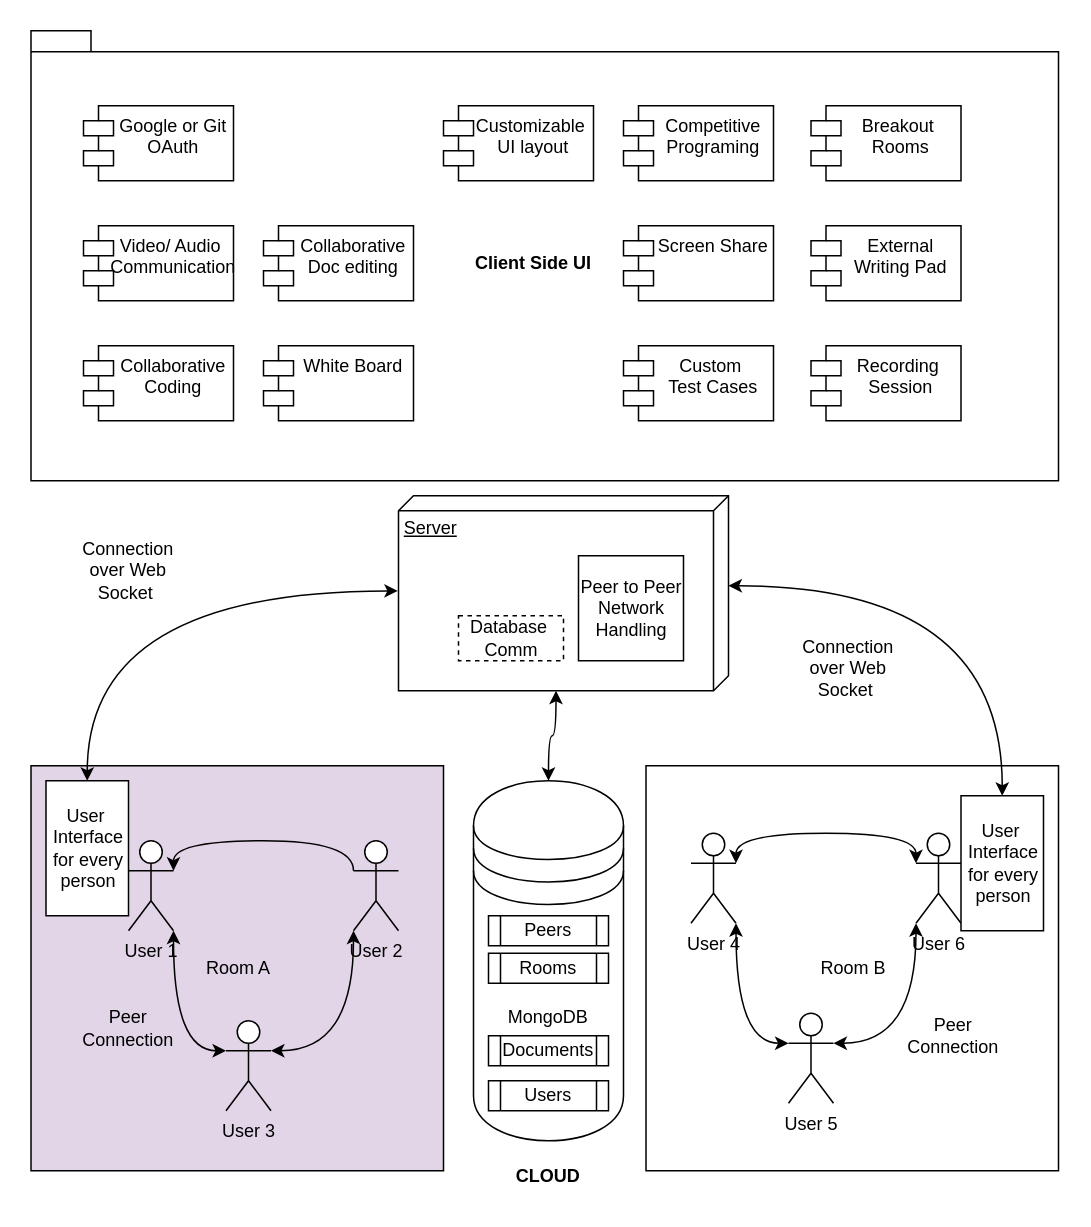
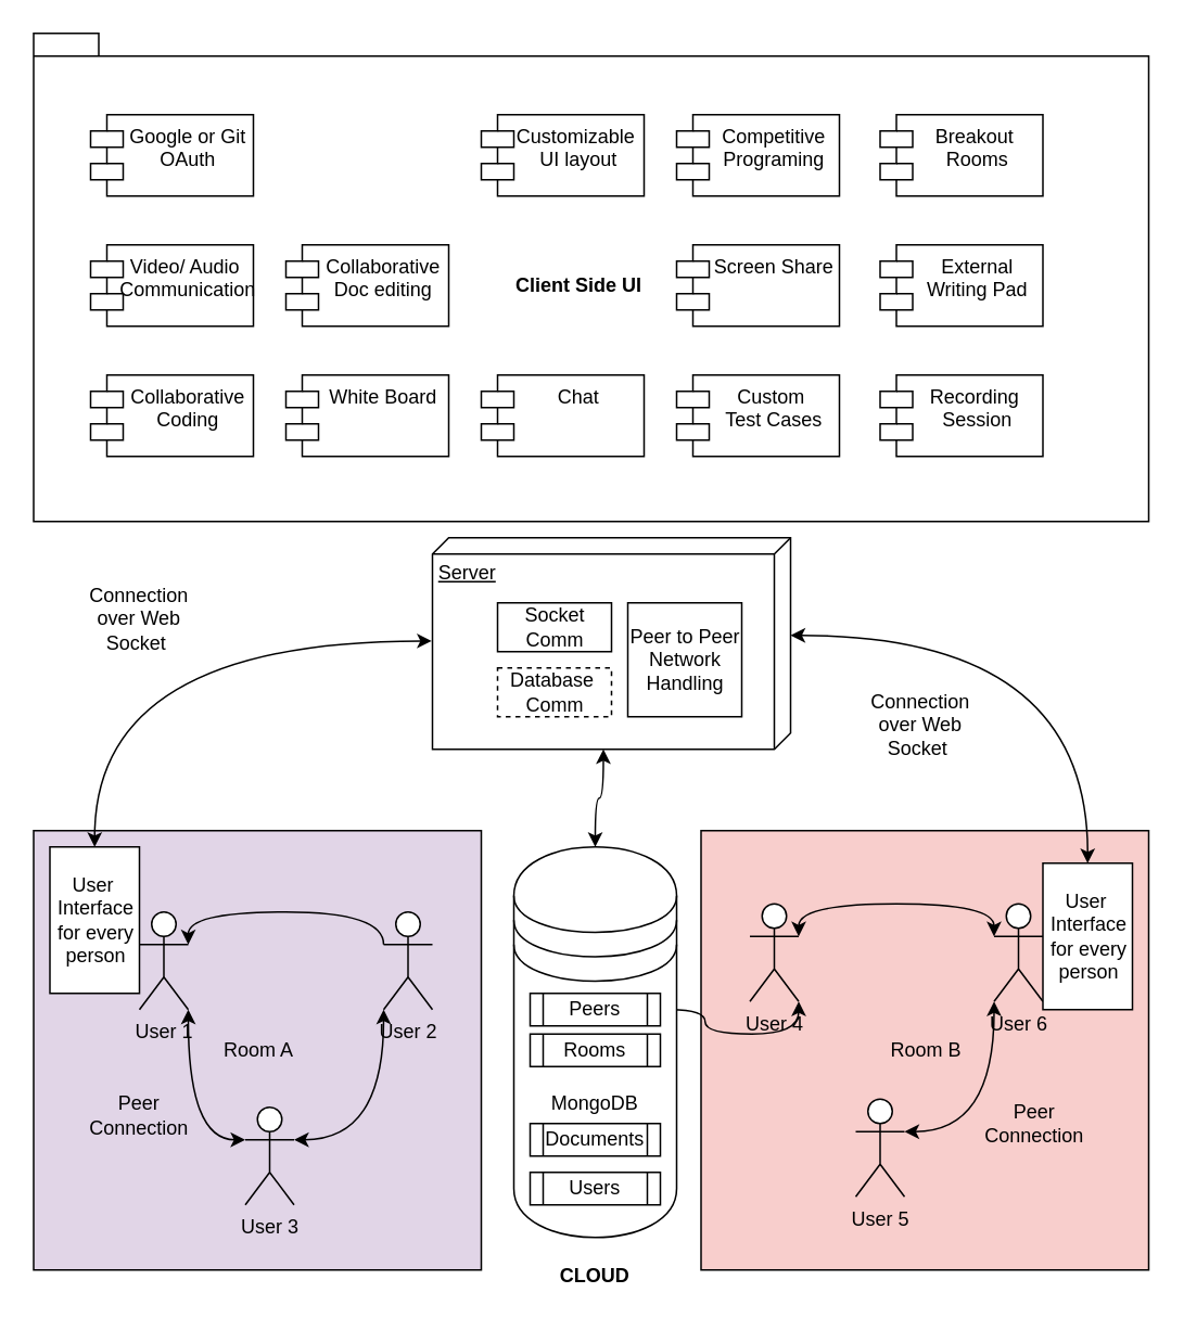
  <mxCell id="0" />
  <mxCell id="1" parent="0" />
  <mxCell id="2" value="Room A" style="html=1;fillColor=#e1d5e7;" vertex="1" parent="1"><mxGeometry x="20" y="510" width="275" height="270" as="geometry" /></mxCell>
  <mxCell id="3" value="Client Side UI&amp;nbsp; &amp;nbsp; &amp;nbsp;" style="shape=folder;fontStyle=1;spacingTop=10;tabWidth=40;tabHeight=14;tabPosition=left;html=1;" vertex="1" parent="1"><mxGeometry x="20" y="20" width="685" height="300" as="geometry" /></mxCell>
  <mxCell id="4" value="Google or Git&#10;OAuth" style="shape=module;align=left;spacingLeft=20;align=center;verticalAlign=top;" vertex="1" parent="1"><mxGeometry x="55" y="70" width="100" height="50" as="geometry" /></mxCell>
  <mxCell id="5" value="Collaborative&#10;Doc editing" style="shape=module;align=left;spacingLeft=20;align=center;verticalAlign=top;" vertex="1" parent="1"><mxGeometry x="175" y="150" width="100" height="50" as="geometry" /></mxCell>
  <mxCell id="6" value="Video/ Audio &#10;Communication" style="shape=module;align=left;spacingLeft=20;align=center;verticalAlign=top;" vertex="1" parent="1"><mxGeometry x="55" y="150" width="100" height="50" as="geometry" /></mxCell>
  <mxCell id="7" value="White Board" style="shape=module;align=left;spacingLeft=20;align=center;verticalAlign=top;" vertex="1" parent="1"><mxGeometry x="175" y="230" width="100" height="50" as="geometry" /></mxCell>
  <mxCell id="8" value="Collaborative&#10;Coding" style="shape=module;align=left;spacingLeft=20;align=center;verticalAlign=top;" vertex="1" parent="1"><mxGeometry x="55" y="230" width="100" height="50" as="geometry" /></mxCell>
+ <mxCell id="9" value="Chat" style="shape=module;align=left;spacingLeft=20;align=center;verticalAlign=top;" vertex="1" parent="1"><mxGeometry x="295" y="230" width="100" height="50" as="geometry" /></mxCell>
  <mxCell id="10" value="Competitive&#10;Programing" style="shape=module;align=left;spacingLeft=20;align=center;verticalAlign=top;" vertex="1" parent="1"><mxGeometry x="415" y="70" width="100" height="50" as="geometry" /></mxCell>
  <mxCell id="11" value="Screen Share&#10;" style="shape=module;align=left;spacingLeft=20;align=center;verticalAlign=top;" vertex="1" parent="1"><mxGeometry x="415" y="150" width="100" height="50" as="geometry" /></mxCell>
  <mxCell id="12" value="Custom &#10;Test Cases" style="shape=module;align=left;spacingLeft=20;align=center;verticalAlign=top;" vertex="1" parent="1"><mxGeometry x="415" y="230" width="100" height="50" as="geometry" /></mxCell>
  <mxCell id="13" value="Breakout &#10;Rooms" style="shape=module;align=left;spacingLeft=20;align=center;verticalAlign=top;" vertex="1" parent="1"><mxGeometry x="540" y="70" width="100" height="50" as="geometry" /></mxCell>
  <mxCell id="14" value="External&#10;Writing Pad&#10;" style="shape=module;align=left;spacingLeft=20;align=center;verticalAlign=top;" vertex="1" parent="1"><mxGeometry x="540" y="150" width="100" height="50" as="geometry" /></mxCell>
  <mxCell id="15" value="Recording &#10;Session" style="shape=module;align=left;spacingLeft=20;align=center;verticalAlign=top;" vertex="1" parent="1"><mxGeometry x="540" y="230" width="100" height="50" as="geometry" /></mxCell>
  <mxCell id="16" value="Customizable &#10;UI layout" style="shape=module;align=left;spacingLeft=20;align=center;verticalAlign=top;" vertex="1" parent="1"><mxGeometry x="295" y="70" width="100" height="50" as="geometry" /></mxCell>
  <mxCell id="17" style="edgeStyle=orthogonalEdgeStyle;rounded=0;orthogonalLoop=1;jettySize=auto;html=1;exitX=1;exitY=0.333;exitDx=0;exitDy=0;exitPerimeter=0;entryX=0;entryY=0.333;entryDx=0;entryDy=0;entryPerimeter=0;curved=1;endArrow=none;endFill=1;startArrow=classic;startFill=1;" edge="1" parent="1" source="19" target="22"><mxGeometry relative="1" as="geometry"><Array as="points"><mxPoint x="115" y="560" /><mxPoint x="235" y="560" /></Array></mxGeometry></mxCell>
  <mxCell id="18" style="edgeStyle=orthogonalEdgeStyle;curved=1;rounded=0;orthogonalLoop=1;jettySize=auto;html=1;exitX=1;exitY=1;exitDx=0;exitDy=0;exitPerimeter=0;entryX=0;entryY=0.333;entryDx=0;entryDy=0;entryPerimeter=0;startArrow=classic;startFill=1;endArrow=classic;endFill=1;" edge="1" parent="1" source="19" target="21"><mxGeometry relative="1" as="geometry" /></mxCell>
  <mxCell id="19" value="User 1&lt;br&gt;" style="shape=umlActor;verticalLabelPosition=bottom;verticalAlign=top;html=1;outlineConnect=0;" vertex="1" parent="1"><mxGeometry x="85" y="560" width="30" height="60" as="geometry" /></mxCell>
  <mxCell id="20" style="edgeStyle=orthogonalEdgeStyle;curved=1;rounded=0;orthogonalLoop=1;jettySize=auto;html=1;exitX=1;exitY=0.333;exitDx=0;exitDy=0;exitPerimeter=0;entryX=0;entryY=1;entryDx=0;entryDy=0;entryPerimeter=0;startArrow=classic;startFill=1;endArrow=classic;endFill=1;" edge="1" parent="1" source="21" target="22"><mxGeometry relative="1" as="geometry" /></mxCell>
  <mxCell id="21" value="User 3&lt;br&gt;" style="shape=umlActor;verticalLabelPosition=bottom;verticalAlign=top;html=1;outlineConnect=0;" vertex="1" parent="1"><mxGeometry x="150" y="680" width="30" height="60" as="geometry" /></mxCell>
  <mxCell id="22" value="User 2&lt;br&gt;" style="shape=umlActor;verticalLabelPosition=bottom;verticalAlign=top;html=1;outlineConnect=0;" vertex="1" parent="1"><mxGeometry x="235" y="560" width="30" height="60" as="geometry" /></mxCell>
  <mxCell id="23" value="Peer Connection" style="text;html=1;strokeColor=none;fillColor=none;align=center;verticalAlign=middle;whiteSpace=wrap;rounded=0;" vertex="1" parent="1"><mxGeometry x="55" y="670" width="60" height="30" as="geometry" /></mxCell>
  <mxCell id="24" value="Server&lt;br&gt;" style="verticalAlign=top;align=left;spacingTop=8;spacingLeft=2;spacingRight=12;shape=cube;size=10;direction=south;fontStyle=4;html=1;" vertex="1" parent="1"><mxGeometry x="265" y="330" width="220" height="130" as="geometry" /></mxCell>
+ <mxCell id="25" value="Socket &lt;br&gt;Comm" style="html=1;" vertex="1" parent="1"><mxGeometry x="305" y="370" width="70" height="30" as="geometry" /></mxCell>
  <mxCell id="26" value="Database&amp;nbsp;&lt;br&gt;Comm" style="html=1;dashed=1;" vertex="1" parent="1"><mxGeometry x="305" y="410" width="70" height="30" as="geometry" /></mxCell>
  <mxCell id="27" value="Peer to Peer&lt;br&gt;Network&lt;br&gt;Handling&lt;br&gt;" style="html=1;" vertex="1" parent="1"><mxGeometry x="385" y="370" width="70" height="70" as="geometry" /></mxCell>
  <mxCell id="28" style="edgeStyle=orthogonalEdgeStyle;curved=1;rounded=0;orthogonalLoop=1;jettySize=auto;html=1;exitX=0.5;exitY=0;exitDx=0;exitDy=0;entryX=0.488;entryY=1.002;entryDx=0;entryDy=0;entryPerimeter=0;startArrow=classic;startFill=1;endArrow=classic;endFill=1;" edge="1" parent="1" source="29" target="24"><mxGeometry relative="1" as="geometry" /></mxCell>
  <mxCell id="29" value="User&amp;nbsp;&lt;br&gt;Interface&lt;br&gt;for every&lt;br&gt;person" style="html=1;" vertex="1" parent="1"><mxGeometry x="30" y="520" width="55" height="90" as="geometry" /></mxCell>
  <mxCell id="30" value="Connection over Web Socket&amp;nbsp;" style="text;html=1;strokeColor=none;fillColor=none;align=center;verticalAlign=middle;whiteSpace=wrap;rounded=0;" vertex="1" parent="1"><mxGeometry x="55" y="365" width="60" height="30" as="geometry" /></mxCell>
- <mxCell id="31" value="Room B" style="html=1;" vertex="1" parent="1"><mxGeometry x="430" y="510" width="275" height="270" as="geometry" /></mxCell>
+ <mxCell id="31" value="Room B" style="html=1;fillColor=#f8cecc;" vertex="1" parent="1"><mxGeometry x="430" y="510" width="275" height="270" as="geometry" /></mxCell>
  <mxCell id="32" style="edgeStyle=orthogonalEdgeStyle;rounded=0;orthogonalLoop=1;jettySize=auto;html=1;exitX=1;exitY=0.333;exitDx=0;exitDy=0;exitPerimeter=0;entryX=0;entryY=0.333;entryDx=0;entryDy=0;entryPerimeter=0;curved=1;endArrow=classic;endFill=1;startArrow=classic;startFill=1;" edge="1" parent="1" source="34" target="37"><mxGeometry relative="1" as="geometry"><Array as="points"><mxPoint x="490" y="555" /><mxPoint x="610" y="555" /></Array></mxGeometry></mxCell>
- <mxCell id="33" style="edgeStyle=orthogonalEdgeStyle;curved=1;rounded=0;orthogonalLoop=1;jettySize=auto;html=1;exitX=1;exitY=1;exitDx=0;exitDy=0;exitPerimeter=0;entryX=0;entryY=0.333;entryDx=0;entryDy=0;entryPerimeter=0;startArrow=classic;startFill=1;endArrow=classic;endFill=1;" edge="1" parent="1" source="34" target="36"><mxGeometry relative="1" as="geometry" /></mxCell>
+ <mxCell id="33" style="edgeStyle=orthogonalEdgeStyle;curved=1;rounded=0;orthogonalLoop=1;jettySize=auto;html=1;exitX=1;exitY=1;exitDx=0;exitDy=0;exitPerimeter=0;startArrow=classic;startFill=1;endArrow=classic;endFill=1;" edge="1" parent="1" source="34" target="44"><mxGeometry relative="1" as="geometry" /></mxCell>
  <mxCell id="34" value="User 4&lt;br&gt;" style="shape=umlActor;verticalLabelPosition=bottom;verticalAlign=top;html=1;outlineConnect=0;" vertex="1" parent="1"><mxGeometry x="460" y="555" width="30" height="60" as="geometry" /></mxCell>
  <mxCell id="35" style="edgeStyle=orthogonalEdgeStyle;curved=1;rounded=0;orthogonalLoop=1;jettySize=auto;html=1;exitX=1;exitY=0.333;exitDx=0;exitDy=0;exitPerimeter=0;entryX=0;entryY=1;entryDx=0;entryDy=0;entryPerimeter=0;startArrow=classic;startFill=1;endArrow=classic;endFill=1;" edge="1" parent="1" source="36" target="37"><mxGeometry relative="1" as="geometry" /></mxCell>
  <mxCell id="36" value="User 5" style="shape=umlActor;verticalLabelPosition=bottom;verticalAlign=top;html=1;outlineConnect=0;" vertex="1" parent="1"><mxGeometry x="525" y="675" width="30" height="60" as="geometry" /></mxCell>
  <mxCell id="37" value="User 6" style="shape=umlActor;verticalLabelPosition=bottom;verticalAlign=top;html=1;outlineConnect=0;" vertex="1" parent="1"><mxGeometry x="610" y="555" width="30" height="60" as="geometry" /></mxCell>
  <mxCell id="38" value="Peer Connection" style="text;html=1;strokeColor=none;fillColor=none;align=center;verticalAlign=middle;whiteSpace=wrap;rounded=0;" vertex="1" parent="1"><mxGeometry x="605" y="675" width="60" height="30" as="geometry" /></mxCell>
  <mxCell id="39" style="edgeStyle=orthogonalEdgeStyle;curved=1;rounded=0;orthogonalLoop=1;jettySize=auto;html=1;exitX=0.5;exitY=0;exitDx=0;exitDy=0;entryX=0;entryY=0;entryDx=60;entryDy=0;entryPerimeter=0;startArrow=classic;startFill=1;endArrow=classic;endFill=1;" edge="1" parent="1" source="40" target="24"><mxGeometry relative="1" as="geometry" /></mxCell>
  <mxCell id="40" value="User&amp;nbsp;&lt;br&gt;Interface&lt;br&gt;for every&lt;br&gt;person" style="html=1;" vertex="1" parent="1"><mxGeometry x="640" y="530" width="55" height="90" as="geometry" /></mxCell>
  <mxCell id="41" value="Connection over Web Socket&amp;nbsp;" style="text;html=1;strokeColor=none;fillColor=none;align=center;verticalAlign=middle;whiteSpace=wrap;rounded=0;" vertex="1" parent="1"><mxGeometry x="535" y="430" width="60" height="30" as="geometry" /></mxCell>
  <mxCell id="42" style="edgeStyle=orthogonalEdgeStyle;curved=1;rounded=0;orthogonalLoop=1;jettySize=auto;html=1;startArrow=classic;startFill=1;endArrow=classic;endFill=1;entryX=0;entryY=0;entryDx=130;entryDy=115;entryPerimeter=0;" edge="1" parent="1" source="43" target="24"><mxGeometry relative="1" as="geometry"><mxPoint x="365" y="480" as="targetPoint" /></mxGeometry></mxCell>
  <mxCell id="43" value="MongoDB" style="shape=datastore;whiteSpace=wrap;html=1;" vertex="1" parent="1"><mxGeometry x="315" y="520" width="100" height="240" as="geometry" /></mxCell>
  <mxCell id="44" value="Peers" style="shape=process;whiteSpace=wrap;html=1;backgroundOutline=1;" vertex="1" parent="1"><mxGeometry x="325" y="610" width="80" height="20" as="geometry" /></mxCell>
  <mxCell id="45" value="Rooms" style="shape=process;whiteSpace=wrap;html=1;backgroundOutline=1;" vertex="1" parent="1"><mxGeometry x="325" y="635" width="80" height="20" as="geometry" /></mxCell>
  <mxCell id="46" value="Documents" style="shape=process;whiteSpace=wrap;html=1;backgroundOutline=1;" vertex="1" parent="1"><mxGeometry x="325" y="690" width="80" height="20" as="geometry" /></mxCell>
  <mxCell id="47" value="Users" style="shape=process;whiteSpace=wrap;html=1;backgroundOutline=1;" vertex="1" parent="1"><mxGeometry x="325" y="720" width="80" height="20" as="geometry" /></mxCell>
  <mxCell id="48" value="CLOUD" style="text;align=center;fontStyle=1;verticalAlign=middle;spacingLeft=3;spacingRight=3;strokeColor=none;rotatable=0;points=[[0,0.5],[1,0.5]];portConstraint=eastwest;" vertex="1" parent="1"><mxGeometry x="325" y="770" width="80" height="26" as="geometry" /></mxCell>
